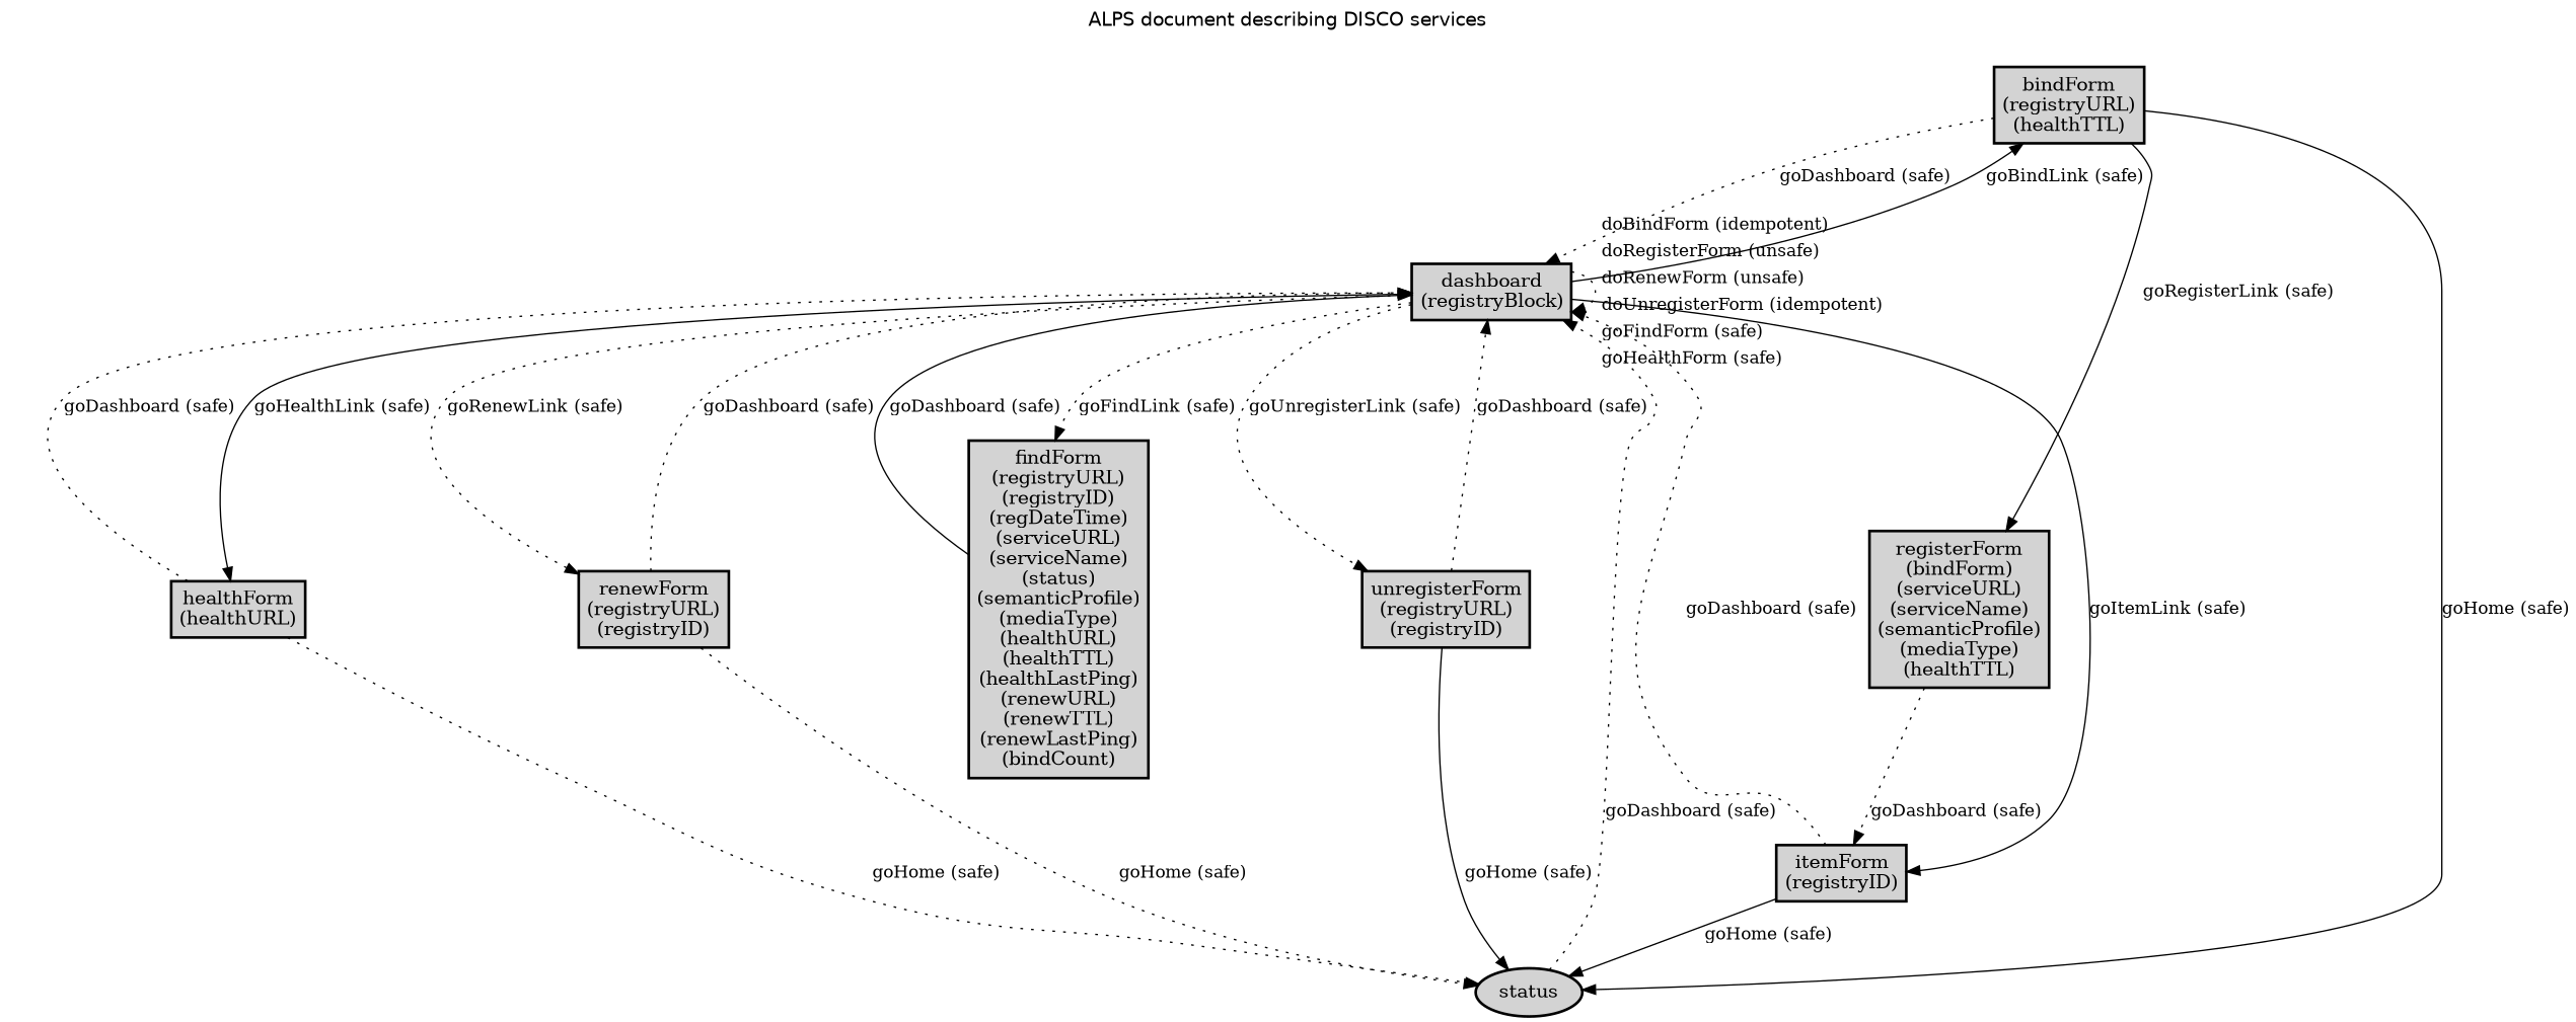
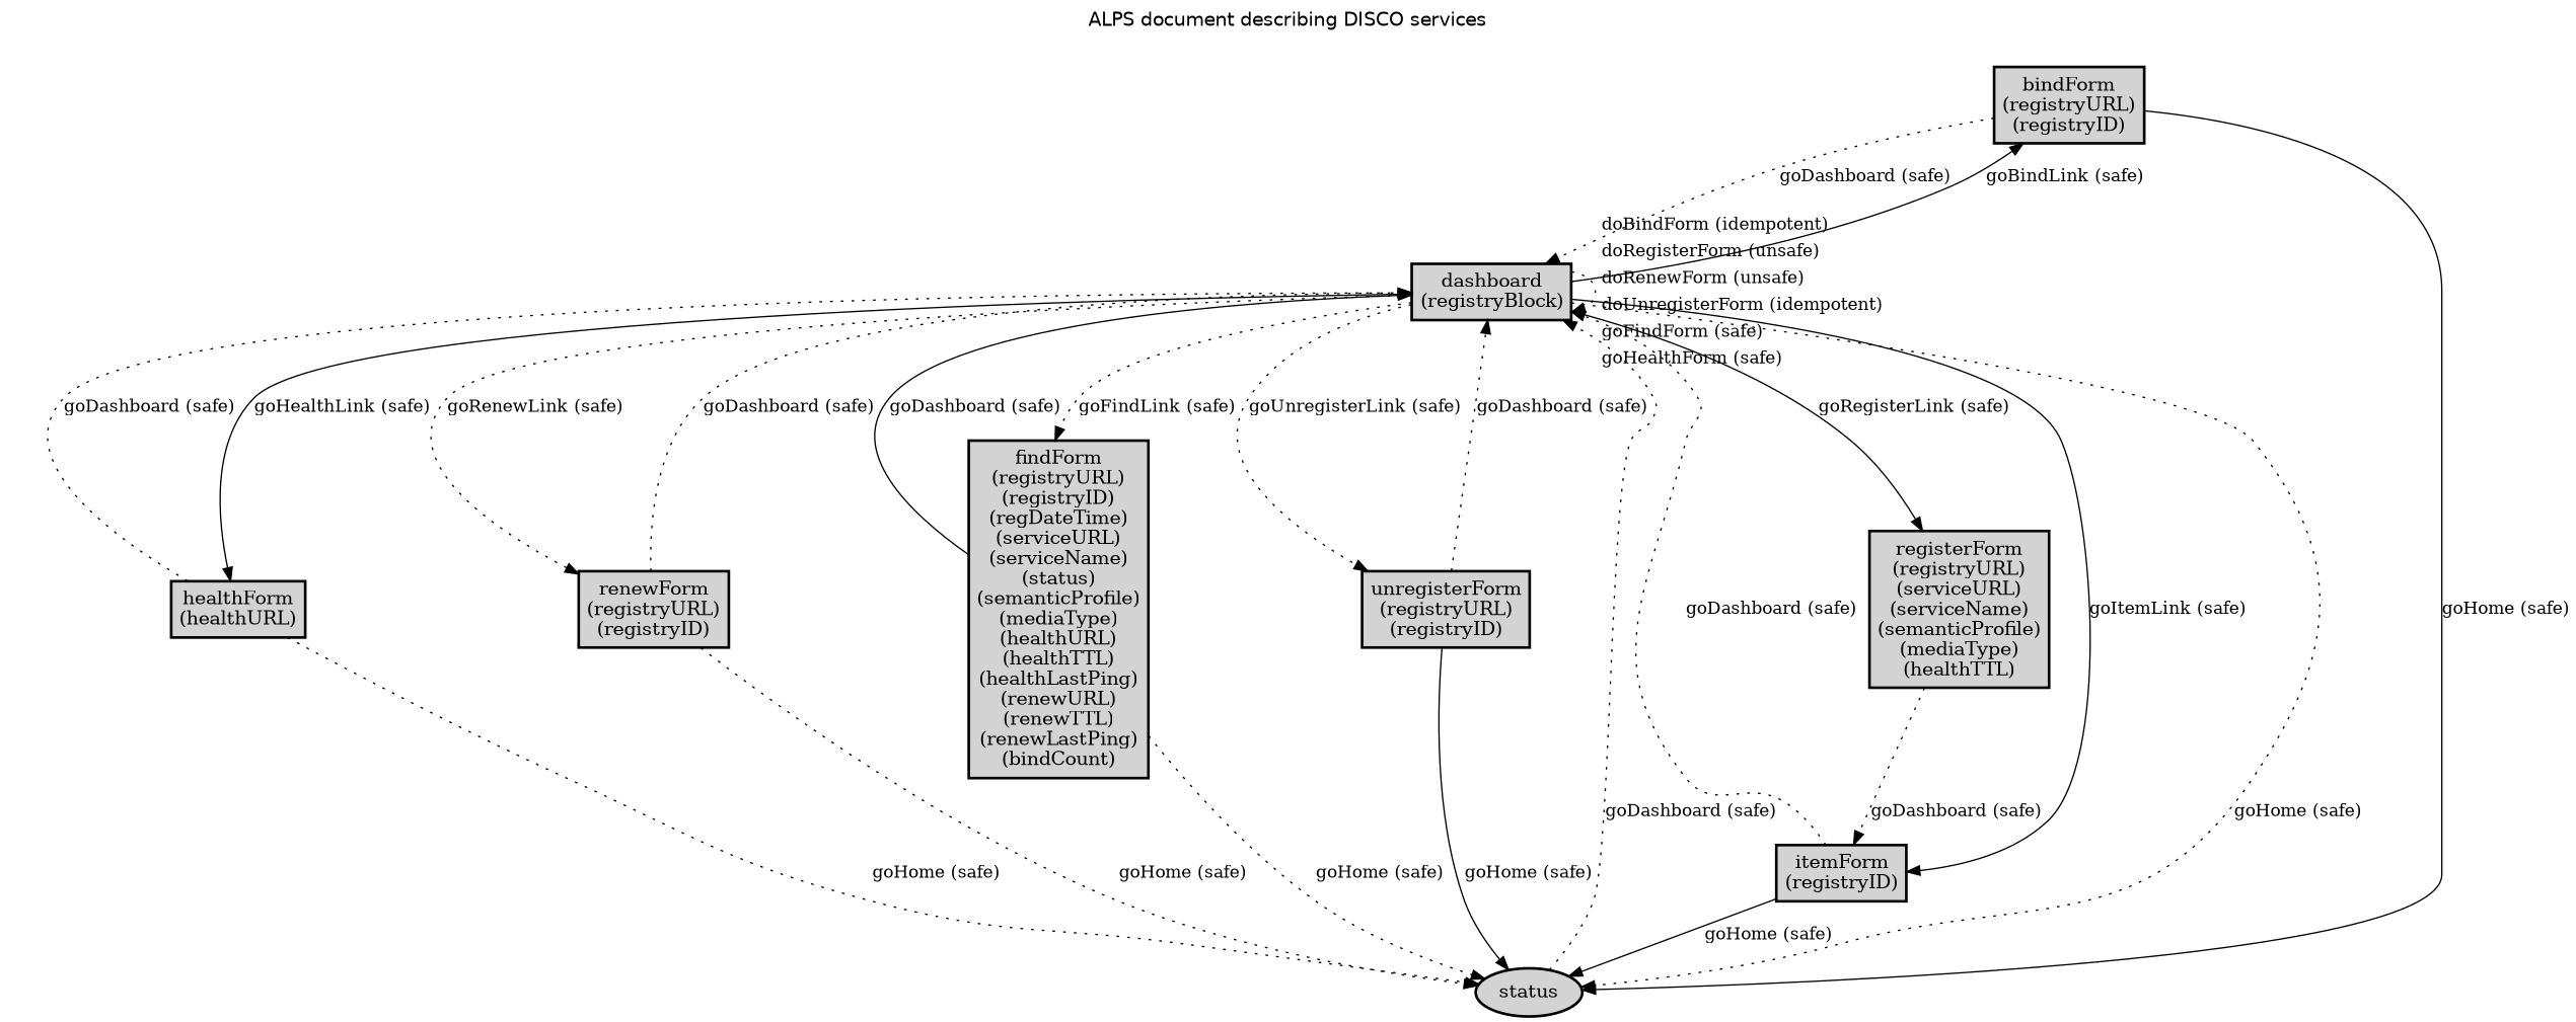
  digraph {
    fontname=Helvetica
    label="ALPS document describing DISCO services"
    labelloc=t
    node [fillcolor=lightgray margin=0.02 shape=box style="bold,filled"]
    edge [fontsize=13 style=dotted]
-   n1 [label=<<table cellspacing="0" cellpadding="5" border="0"><tr><td>bindForm<br />(registryURL)<br />(healthTTL)<br /></td></tr></table>>]
+   n1 [label=<<table cellspacing="0" cellpadding="5" border="0"><tr><td>bindForm<br />(registryURL)<br />(registryID)<br /></td></tr></table>>]
    n2 [label=<<table cellspacing="0" cellpadding="5" border="0"><tr><td>dashboard<br />(registryBlock)<br /></td></tr></table>>]
    n3 [label=status shape=ellipse margin=""]
    n4 [label=<<table cellspacing="0" cellpadding="5" border="0"><tr><td>findForm<br />(registryURL)<br />(registryID)<br />(regDateTime)<br />(serviceURL)<br />(serviceName)<br />(status)<br />(semanticProfile)<br />(mediaType)<br />(healthURL)<br />(healthTTL)<br />(healthLastPing)<br />(renewURL)<br />(renewTTL)<br />(renewLastPing)<br />(bindCount)<br /></td></tr></table>>]
    n5 [label=<<table cellspacing="0" cellpadding="5" border="0"><tr><td>healthForm<br />(healthURL)<br /></td></tr></table>>]
    n6 [label=<<table cellspacing="0" cellpadding="5" border="0"><tr><td>itemForm<br />(registryID)<br /></td></tr></table>>]
-   n7 [label=<<table cellspacing="0" cellpadding="5" border="0"><tr><td>registerForm<br />(bindForm)<br />(serviceURL)<br />(serviceName)<br />(semanticProfile)<br />(mediaType)<br />(healthTTL)<br /></td></tr></table>>]
+   n7 [label=<<table cellspacing="0" cellpadding="5" border="0"><tr><td>registerForm<br />(registryURL)<br />(serviceURL)<br />(serviceName)<br />(semanticProfile)<br />(mediaType)<br />(healthTTL)<br /></td></tr></table>>]
    n8 [label=<<table cellspacing="0" cellpadding="5" border="0"><tr><td>renewForm<br />(registryURL)<br />(registryID)<br /></td></tr></table>>]
    n9 [label=<<table cellspacing="0" cellpadding="5" border="0"><tr><td>unregisterForm<br />(registryURL)<br />(registryID)<br /></td></tr></table>>]
    n1 -> n2 [label=<goDashboard (safe)>]
    n1 -> n3 [label=<goHome (safe)> style=solid]
    n2 -> n1 [label=<goBindLink (safe)> style=solid]
    n2 -> n2 [label=<<table  border="0"><tr><td align="left" href="docs/idempotent.doBindForm.html">doBindForm (idempotent)</td></tr><tr><td align="left" href="docs/unsafe.doRegisterForm.html">doRegisterForm (unsafe)</td></tr><tr><td align="left" href="docs/unsafe.doRenewForm.html">doRenewForm (unsafe)</td></tr><tr><td align="left" href="docs/idempotent.doUnregisterForm.html">doUnregisterForm (idempotent)</td></tr><tr><td align="left" href="docs/safe.goFindForm.html">goFindForm (safe)</td></tr><tr><td align="left" href="docs/safe.goHealthForm.html">goHealthForm (safe)</td></tr></table>>]
+   n2 -> n3 [label=<goHome (safe)>]
    n2 -> n4 [label=<goFindLink (safe)>]
    n2 -> n5 [label=<goHealthLink (safe)> style=solid]
    n2 -> n6 [label=<goItemLink (safe)> style=solid]
-   n1 -> n7 [label=<goRegisterLink (safe)> style=solid]
+   n2 -> n7 [label=<goRegisterLink (safe)> style=solid]
    n2 -> n8 [label=<goRenewLink (safe)>]
    n2 -> n9 [label=<goUnregisterLink (safe)>]
    n3 -> n2 [label=<goDashboard (safe)>]
    n4 -> n2 [label=<goDashboard (safe)> style=solid]
+   n4 -> n3 [label=<goHome (safe)>]
    n5 -> n2 [label=<goDashboard (safe)>]
    n5 -> n3 [label=<goHome (safe)>]
    n6 -> n2 [label=<goDashboard (safe)>]
    n6 -> n3 [label=<goHome (safe)> style=solid]
    n7 -> n6 [label=<goDashboard (safe)>]
    n8 -> n2 [label=<goDashboard (safe)>]
    n8 -> n3 [label=<goHome (safe)>]
    n9 -> n2 [label=<goDashboard (safe)>]
    n9 -> n3 [label=<goHome (safe)> style=solid]
  }
